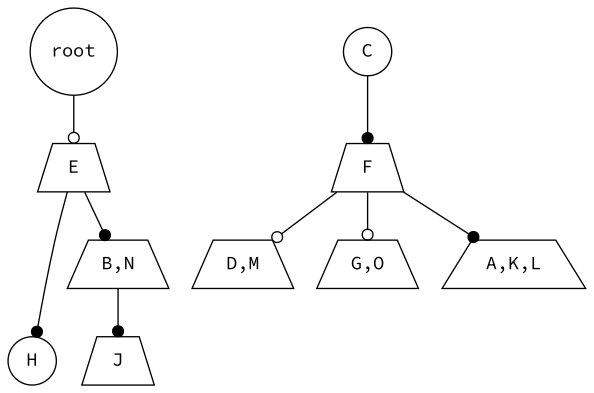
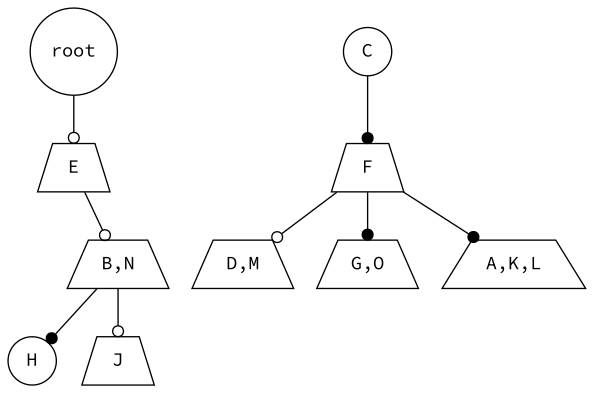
  strict digraph {
    fontname="Source Code Pro"
    node [fontname="Source Code Pro" shape=trapezium]
    edge [arrowhead=odot fontname="Source Code Pro"]
    n1 [label=root shape=circle]
    n2 [label=E]
    n3 [label="B,N"]
    n4 [label=H shape=circle]
    n5 [label=J]
    n6 [label=C shape=circle]
    n7 [label=F]
    n8 [label="D,M"]
    n9 [label="G,O"]
    n10 [label="A,K,L"]
    n1 -> n2
-   n2 -> n3 [arrowhead=dot]
-   n2 -> n4 [arrowhead=dot]
-   n3 -> n5 [arrowhead=dot]
+   n2 -> n3
+   n3 -> n4 [arrowhead=dot]
+   n3 -> n5
    n6 -> n7 [arrowhead=dot]
    n7 -> n8
-   n7 -> n9
+   n7 -> n9 [arrowhead=dot]
    n7 -> n10 [arrowhead=dot]
  }
